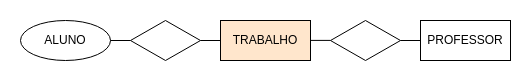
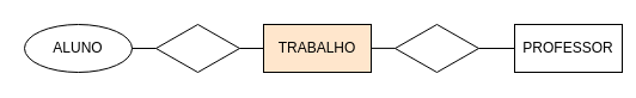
  <mxCell id="0" />
  <mxCell id="1" parent="0" />
  <mxCell id="2" value="ALUNO" style="ellipse;whiteSpace=wrap;html=1;" vertex="1" parent="1"><mxGeometry x="20" y="20" width="90" height="40" as="geometry" /></mxCell>
  <mxCell id="3" value="TRABALHO" style="rounded=0;whiteSpace=wrap;html=1;fillColor=#ffe6cc;" vertex="1" parent="1"><mxGeometry x="220" y="20" width="90" height="40" as="geometry" /></mxCell>
  <mxCell id="4" value="" style="rhombus;whiteSpace=wrap;html=1;" vertex="1" parent="1"><mxGeometry x="130" y="20" width="70" height="40" as="geometry" /></mxCell>
  <mxCell id="5" value="" style="rhombus;whiteSpace=wrap;html=1;" vertex="1" parent="1"><mxGeometry x="330" y="20" width="70" height="40" as="geometry" /></mxCell>
- <mxCell id="6" value="PROFESSOR" style="rounded=0;whiteSpace=wrap;html=1;" vertex="1" parent="1"><mxGeometry x="420" y="20" width="90" height="40" as="geometry" /></mxCell>
+ <mxCell id="6" value="PROFESSOR" style="rounded=0;whiteSpace=wrap;html=1;" vertex="1" parent="1"><mxGeometry x="430" y="20" width="90" height="40" as="geometry" /></mxCell>
  <mxCell id="7" value="" style="endArrow=none;html=1;rounded=0;exitX=1;exitY=0.5;exitDx=0;exitDy=0;entryX=0;entryY=0.5;entryDx=0;entryDy=0;" edge="1" parent="1" source="5" target="6"><mxGeometry width="50" height="50" relative="1" as="geometry"><mxPoint x="400" y="70" as="sourcePoint" /><mxPoint x="450" y="20" as="targetPoint" /></mxGeometry></mxCell>
  <mxCell id="8" value="" style="endArrow=none;html=1;rounded=0;exitX=1;exitY=0.5;exitDx=0;exitDy=0;entryX=0;entryY=0.5;entryDx=0;entryDy=0;" edge="1" parent="1"><mxGeometry width="50" height="50" relative="1" as="geometry"><mxPoint x="310" y="39.9" as="sourcePoint" /><mxPoint x="330" y="39.9" as="targetPoint" /></mxGeometry></mxCell>
  <mxCell id="9" value="" style="endArrow=none;html=1;rounded=0;exitX=1;exitY=0.5;exitDx=0;exitDy=0;entryX=0;entryY=0.5;entryDx=0;entryDy=0;" edge="1" parent="1" source="4" target="3"><mxGeometry width="50" height="50" relative="1" as="geometry"><mxPoint x="230" y="60" as="sourcePoint" /><mxPoint x="280" y="10" as="targetPoint" /></mxGeometry></mxCell>
  <mxCell id="10" value="" style="endArrow=none;html=1;rounded=0;exitX=1;exitY=0.5;exitDx=0;exitDy=0;entryX=0;entryY=0.5;entryDx=0;entryDy=0;" edge="1" parent="1" source="2" target="4"><mxGeometry width="50" height="50" relative="1" as="geometry"><mxPoint x="130" y="60" as="sourcePoint" /><mxPoint x="180" y="10" as="targetPoint" /></mxGeometry></mxCell>
